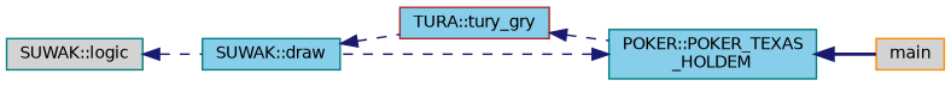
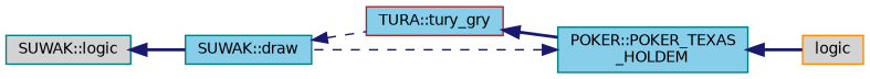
  digraph {
    rankdir=LR
    node [color=teal fillcolor=skyblue fontname=Helvetica fontsize=10 shape=record style=filled]
    edge [color=midnightblue dir=back fontname=Helvetica fontsize=10 labelfontname=Helvetica labelfontsize=10 style=dashed]
    n1 [fillcolor=lightgrey fontcolor=black height=0.2 label="SUWAK::logic" width=0.4]
    n2 [height=0.2 label="SUWAK::draw" width=0.4]
    n3 [color=brown height=0.2 label="TURA::tury_gry" width=0.4]
    n4 [height=0.2 label="POKER::POKER_TEXAS\l_HOLDEM" width=0.4]
-   n5 [color=darkorange fillcolor=lightgrey height=0.2 label=main width=0.4]
-   n1 -> n2
+   n5 [color=darkorange fillcolor=lightgrey height=0.2 label=logic width=0.4]
+   n1 -> n2 [style=bold]
    n2 -> n3
-   n3 -> n4
+   n3 -> n4 [style=bold]
    n4 -> n2
    n4 -> n5 [style=bold]
  }
